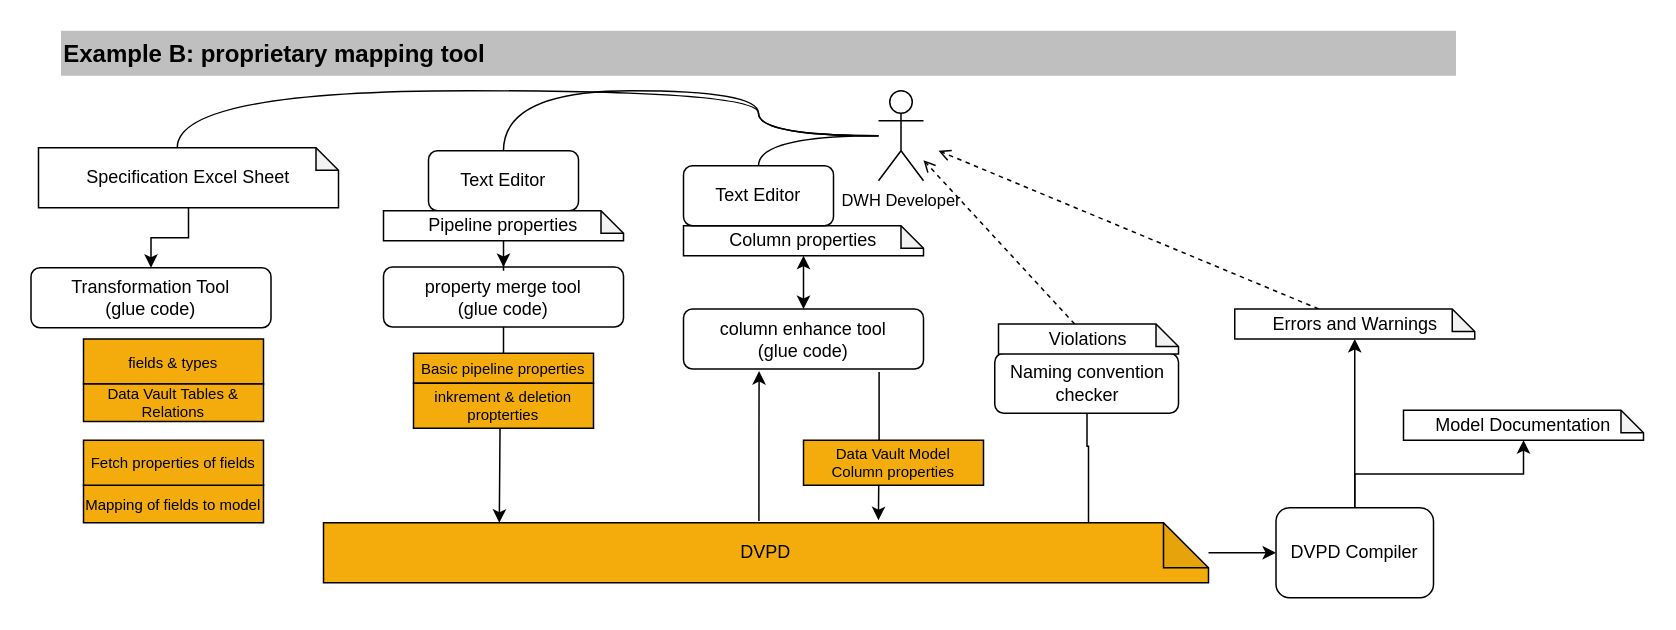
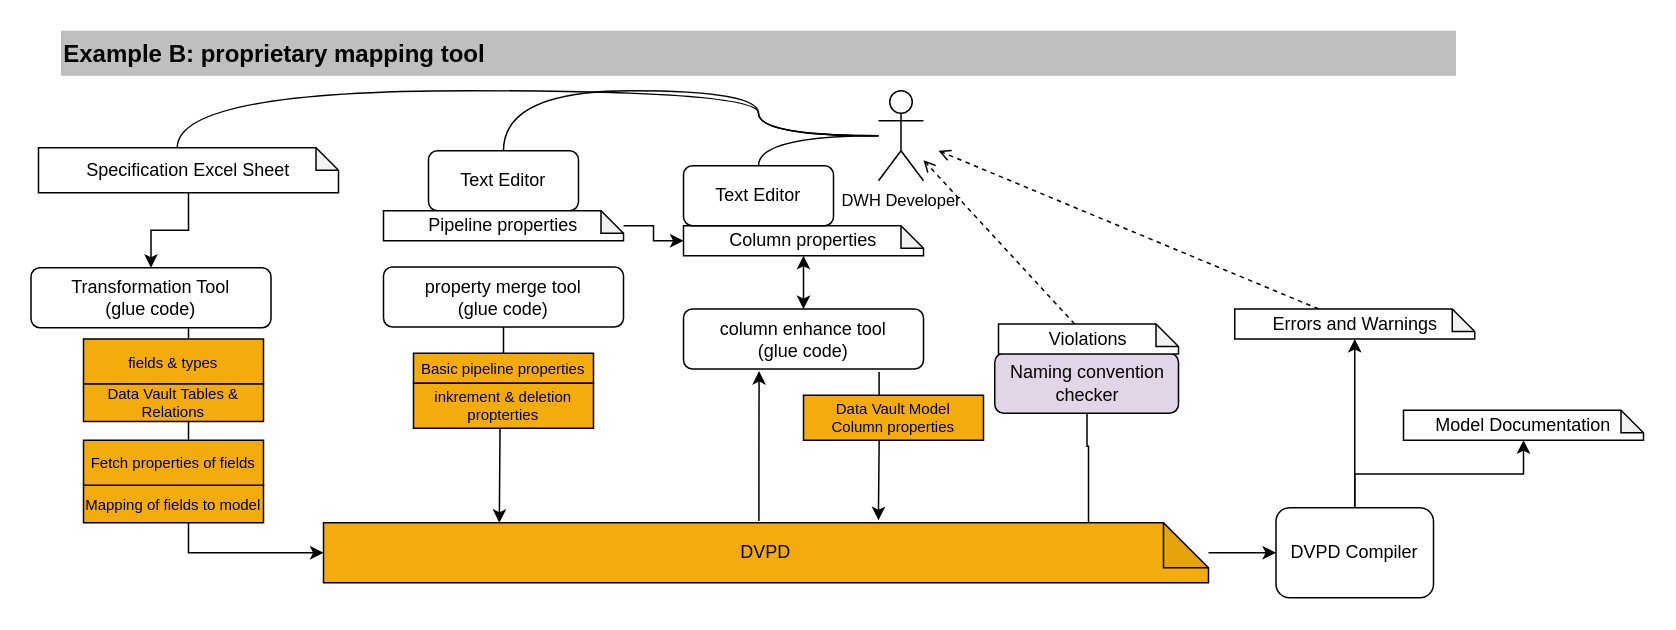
  <mxCell id="0" />
  <mxCell id="1" parent="0" />
  <mxCell id="2" value="Example B: proprietary mapping tool" style="rounded=0;whiteSpace=wrap;html=1;strokeColor=none;fillColor=#BFBFBF;fontStyle=1;align=left;fontSize=16;" parent="1" vertex="1"><mxGeometry x="40" y="20" width="930" height="30" as="geometry" /></mxCell>
  <mxCell id="3" style="edgeStyle=orthogonalEdgeStyle;shape=connector;rounded=0;orthogonalLoop=1;jettySize=auto;html=1;entryX=0.5;entryY=0;entryDx=0;entryDy=0;labelBackgroundColor=default;strokeColor=default;fontFamily=Helvetica;fontSize=11;fontColor=default;endArrow=classic;" parent="1" source="4" target="5" edge="1"><mxGeometry relative="1" as="geometry" /></mxCell>
- <mxCell id="4" value="Specification Excel Sheet" style="shape=note;whiteSpace=wrap;html=1;backgroundOutline=1;darkOpacity=0.05;size=15;" parent="1" vertex="1"><mxGeometry x="25" y="98" width="200" height="40" as="geometry" /></mxCell>
+ <mxCell id="4" value="Specification Excel Sheet" style="shape=note;whiteSpace=wrap;html=1;backgroundOutline=1;darkOpacity=0.05;size=15;" parent="1" vertex="1"><mxGeometry x="25" y="98" width="200" height="30" as="geometry" /></mxCell>
  <mxCell id="5" value="Transformation Tool&lt;br&gt;(glue code)" style="rounded=1;whiteSpace=wrap;html=1;" parent="1" vertex="1"><mxGeometry x="20" y="178" width="160" height="40" as="geometry" /></mxCell>
  <mxCell id="6" style="edgeStyle=orthogonalEdgeStyle;rounded=0;orthogonalLoop=1;jettySize=auto;html=1;entryX=0.419;entryY=0.075;entryDx=0;entryDy=0;entryPerimeter=0;" parent="1" source="13" edge="1"><mxGeometry relative="1" as="geometry"><mxPoint x="332.21" y="348" as="targetPoint" /></mxGeometry></mxCell>
  <mxCell id="7" value="Basic pipeline properties" style="rounded=0;whiteSpace=wrap;html=1;fillColor=#F3AC0C;gradientColor=none;fontSize=10;" parent="1" vertex="1"><mxGeometry x="275" y="235" width="120" height="20" as="geometry" /></mxCell>
+ <mxCell id="8" style="edgeStyle=orthogonalEdgeStyle;rounded=0;orthogonalLoop=1;jettySize=auto;html=1;entryX=0;entryY=0.5;entryDx=0;entryDy=0;entryPerimeter=0;" parent="1" source="5" target="12" edge="1"><mxGeometry relative="1" as="geometry"><Array as="points"><mxPoint x="125" y="368" /></Array></mxGeometry></mxCell>
  <mxCell id="9" style="edgeStyle=orthogonalEdgeStyle;shape=connector;rounded=0;orthogonalLoop=1;jettySize=auto;html=1;labelBackgroundColor=default;strokeColor=default;fontFamily=Helvetica;fontSize=11;fontColor=default;endArrow=classic;" parent="1" source="12" target="24" edge="1"><mxGeometry relative="1" as="geometry" /></mxCell>
  <mxCell id="10" style="edgeStyle=orthogonalEdgeStyle;shape=connector;rounded=0;orthogonalLoop=1;jettySize=auto;html=1;labelBackgroundColor=default;strokeColor=default;fontFamily=Helvetica;fontSize=11;fontColor=default;endArrow=classic;exitX=0.492;exitY=-0.029;exitDx=0;exitDy=0;exitPerimeter=0;entryX=0.315;entryY=1.034;entryDx=0;entryDy=0;entryPerimeter=0;" parent="1" source="12" target="34" edge="1"><mxGeometry relative="1" as="geometry"><mxPoint x="505" y="250" as="targetPoint" /></mxGeometry></mxCell>
  <mxCell id="11" style="edgeStyle=orthogonalEdgeStyle;shape=connector;rounded=0;orthogonalLoop=1;jettySize=auto;html=1;labelBackgroundColor=default;strokeColor=default;fontFamily=Helvetica;fontSize=11;fontColor=default;endArrow=none;endFill=0;" parent="1" source="12" target="37" edge="1"><mxGeometry relative="1" as="geometry"><Array as="points"><mxPoint x="725" y="297" /><mxPoint x="724" y="297" /></Array></mxGeometry></mxCell>
  <mxCell id="12" value="DVPD" style="shape=note;whiteSpace=wrap;html=1;backgroundOutline=1;darkOpacity=0.05;fillColor=#F3AC0C;gradientColor=none;" parent="1" vertex="1"><mxGeometry x="215" y="348" width="590" height="40" as="geometry" /></mxCell>
  <mxCell id="13" value="property merge tool&lt;br&gt;(glue code)" style="rounded=1;whiteSpace=wrap;html=1;" parent="1" vertex="1"><mxGeometry x="255" y="177.5" width="160" height="40" as="geometry" /></mxCell>
  <mxCell id="14" value="Text Editor" style="rounded=1;whiteSpace=wrap;html=1;" parent="1" vertex="1"><mxGeometry x="285" y="100" width="100" height="40" as="geometry" /></mxCell>
- <mxCell id="15" style="edgeStyle=orthogonalEdgeStyle;rounded=0;orthogonalLoop=1;jettySize=auto;html=1;entryX=0.5;entryY=0;entryDx=0;entryDy=0;" parent="1" source="16" target="13" edge="1"><mxGeometry relative="1" as="geometry" /></mxCell>
+ <mxCell id="15" style="edgeStyle=orthogonalEdgeStyle;rounded=0;orthogonalLoop=1;jettySize=auto;html=1;" parent="1" source="16" target="32" edge="1"><mxGeometry relative="1" as="geometry" /></mxCell>
  <mxCell id="16" value="Pipeline properties" style="shape=note;whiteSpace=wrap;html=1;backgroundOutline=1;darkOpacity=0.05;size=15;" parent="1" vertex="1"><mxGeometry x="255" y="140" width="160" height="20" as="geometry" /></mxCell>
  <mxCell id="17" value="inkrement &amp;amp; deletion propterties" style="rounded=0;whiteSpace=wrap;html=1;fillColor=#F3AC0C;gradientColor=none;fontSize=10;" parent="1" vertex="1"><mxGeometry x="275" y="255" width="120" height="30" as="geometry" /></mxCell>
  <mxCell id="18" value="fields &amp;amp; types" style="rounded=0;whiteSpace=wrap;html=1;fillColor=#F3AC0C;gradientColor=none;fontSize=10;" parent="1" vertex="1"><mxGeometry x="55" y="225.5" width="120" height="30" as="geometry" /></mxCell>
  <mxCell id="19" value="Mapping of fields to model" style="rounded=0;whiteSpace=wrap;html=1;fillColor=#F3AC0C;gradientColor=none;fontSize=10;" parent="1" vertex="1"><mxGeometry x="55" y="323" width="120" height="25" as="geometry" /></mxCell>
  <mxCell id="20" value="Data Vault&amp;nbsp;Tables &amp;amp; Relations" style="rounded=0;whiteSpace=wrap;html=1;fillColor=#F3AC0C;gradientColor=none;fontSize=10;" parent="1" vertex="1"><mxGeometry x="55" y="255.5" width="120" height="25" as="geometry" /></mxCell>
  <mxCell id="21" value="Fetch properties of fields" style="rounded=0;whiteSpace=wrap;html=1;fillColor=#F3AC0C;gradientColor=none;fontSize=10;" parent="1" vertex="1"><mxGeometry x="55" y="293" width="120" height="30" as="geometry" /></mxCell>
  <mxCell id="22" style="edgeStyle=orthogonalEdgeStyle;shape=connector;rounded=0;orthogonalLoop=1;jettySize=auto;html=1;entryX=0.5;entryY=1;entryDx=0;entryDy=0;entryPerimeter=0;labelBackgroundColor=default;strokeColor=default;fontFamily=Helvetica;fontSize=11;fontColor=default;endArrow=classic;" parent="1" source="24" target="26" edge="1"><mxGeometry relative="1" as="geometry" /></mxCell>
  <mxCell id="23" style="edgeStyle=orthogonalEdgeStyle;shape=connector;rounded=0;orthogonalLoop=1;jettySize=auto;html=1;labelBackgroundColor=default;strokeColor=default;fontFamily=Helvetica;fontSize=11;fontColor=default;endArrow=classic;" parent="1" source="24" target="40" edge="1"><mxGeometry relative="1" as="geometry" /></mxCell>
  <mxCell id="24" value="DVPD Compiler" style="rounded=1;whiteSpace=wrap;html=1;" parent="1" vertex="1"><mxGeometry x="850" y="338" width="105" height="60" as="geometry" /></mxCell>
  <mxCell id="25" style="shape=connector;rounded=0;orthogonalLoop=1;jettySize=auto;html=1;labelBackgroundColor=default;strokeColor=default;fontFamily=Helvetica;fontSize=11;fontColor=default;endArrow=open;dashed=1;endFill=0;" parent="1" source="26" edge="1"><mxGeometry relative="1" as="geometry"><mxPoint x="625" y="100" as="targetPoint" /></mxGeometry></mxCell>
  <mxCell id="26" value="Errors and Warnings" style="shape=note;whiteSpace=wrap;html=1;backgroundOutline=1;darkOpacity=0.05;size=15;" parent="1" vertex="1"><mxGeometry x="822.5" y="205.5" width="160" height="20" as="geometry" /></mxCell>
  <mxCell id="27" style="edgeStyle=orthogonalEdgeStyle;shape=connector;orthogonalLoop=1;jettySize=auto;html=1;entryX=0.5;entryY=0;entryDx=0;entryDy=0;labelBackgroundColor=default;strokeColor=default;fontFamily=Helvetica;fontSize=11;fontColor=default;endArrow=none;curved=1;endFill=0;" parent="1" source="30" target="14" edge="1"><mxGeometry relative="1" as="geometry"><Array as="points"><mxPoint x="505" y="90" /><mxPoint x="505" y="60" /><mxPoint x="335" y="60" /></Array></mxGeometry></mxCell>
  <mxCell id="28" style="edgeStyle=orthogonalEdgeStyle;shape=connector;orthogonalLoop=1;jettySize=auto;html=1;entryX=0;entryY=0;entryDx=92.5;entryDy=0;entryPerimeter=0;labelBackgroundColor=default;strokeColor=default;fontFamily=Helvetica;fontSize=11;fontColor=default;endArrow=none;curved=1;endFill=0;" parent="1" target="4" edge="1"><mxGeometry relative="1" as="geometry"><mxPoint x="585" y="90" as="sourcePoint" /><Array as="points"><mxPoint x="505" y="90" /><mxPoint x="505" y="60" /><mxPoint x="118" y="60" /></Array></mxGeometry></mxCell>
  <mxCell id="29" style="edgeStyle=orthogonalEdgeStyle;shape=connector;curved=1;rounded=1;orthogonalLoop=1;jettySize=auto;html=1;labelBackgroundColor=default;strokeColor=default;fontFamily=Helvetica;fontSize=11;fontColor=default;endArrow=none;endFill=0;entryX=0.5;entryY=0;entryDx=0;entryDy=0;" parent="1" source="30" target="35" edge="1"><mxGeometry relative="1" as="geometry" /></mxCell>
  <mxCell id="30" value="DWH Developer" style="shape=umlActor;verticalLabelPosition=bottom;verticalAlign=top;html=1;outlineConnect=0;fontFamily=Helvetica;fontSize=11;fontColor=default;" parent="1" vertex="1"><mxGeometry x="585" y="60" width="30" height="60" as="geometry" /></mxCell>
  <mxCell id="31" style="edgeStyle=orthogonalEdgeStyle;shape=connector;rounded=0;orthogonalLoop=1;jettySize=auto;html=1;entryX=0.5;entryY=0;entryDx=0;entryDy=0;labelBackgroundColor=default;strokeColor=default;fontFamily=Helvetica;fontSize=11;fontColor=default;endArrow=classic;startArrow=classic;startFill=1;" parent="1" source="32" target="34" edge="1"><mxGeometry relative="1" as="geometry" /></mxCell>
  <mxCell id="32" value="Column properties" style="shape=note;whiteSpace=wrap;html=1;backgroundOutline=1;darkOpacity=0.05;size=15;" parent="1" vertex="1"><mxGeometry x="455" y="150" width="160" height="20" as="geometry" /></mxCell>
  <mxCell id="33" style="edgeStyle=orthogonalEdgeStyle;shape=connector;rounded=0;orthogonalLoop=1;jettySize=auto;html=1;entryX=0.627;entryY=-0.043;entryDx=0;entryDy=0;entryPerimeter=0;labelBackgroundColor=default;strokeColor=default;fontFamily=Helvetica;fontSize=11;fontColor=default;endArrow=classic;exitX=0.815;exitY=1.048;exitDx=0;exitDy=0;exitPerimeter=0;" parent="1" source="34" target="12" edge="1"><mxGeometry relative="1" as="geometry" /></mxCell>
  <mxCell id="34" value="column enhance tool&lt;br&gt;(glue code)" style="rounded=1;whiteSpace=wrap;html=1;" parent="1" vertex="1"><mxGeometry x="455" y="205.5" width="160" height="40" as="geometry" /></mxCell>
  <mxCell id="35" value="Text Editor" style="rounded=1;whiteSpace=wrap;html=1;" parent="1" vertex="1"><mxGeometry x="455" y="110" width="100" height="40" as="geometry" /></mxCell>
- <mxCell id="36" value="Data Vault Model&lt;br style=&quot;font-size: 10px;&quot;&gt;Column properties" style="rounded=0;whiteSpace=wrap;html=1;fillColor=#F3AC0C;gradientColor=none;fontSize=10;" parent="1" vertex="1"><mxGeometry x="535" y="293" width="120" height="30" as="geometry" /></mxCell>
- <mxCell id="37" value="Naming convention checker" style="rounded=1;whiteSpace=wrap;html=1;" parent="1" vertex="1"><mxGeometry x="662.5" y="235" width="122.5" height="40" as="geometry" /></mxCell>
+ <mxCell id="36" value="Data Vault Model&lt;br style=&quot;font-size: 10px;&quot;&gt;Column properties" style="rounded=0;whiteSpace=wrap;html=1;fillColor=#F3AC0C;gradientColor=none;fontSize=10;" parent="1" vertex="1"><mxGeometry x="535" y="263" width="120" height="30" as="geometry" /></mxCell>
+ <mxCell id="37" value="Naming convention checker" style="rounded=1;whiteSpace=wrap;html=1;fillColor=#e1d5e7;" parent="1" vertex="1"><mxGeometry x="662.5" y="235" width="122.5" height="40" as="geometry" /></mxCell>
  <mxCell id="38" style="edgeStyle=none;shape=connector;rounded=0;orthogonalLoop=1;jettySize=auto;html=1;dashed=1;labelBackgroundColor=default;strokeColor=default;fontFamily=Helvetica;fontSize=11;fontColor=default;endArrow=open;endFill=0;" parent="1" source="39" target="30" edge="1"><mxGeometry relative="1" as="geometry" /></mxCell>
  <mxCell id="39" value="Violations" style="shape=note;whiteSpace=wrap;html=1;backgroundOutline=1;darkOpacity=0.05;size=15;" parent="1" vertex="1"><mxGeometry x="665" y="215.5" width="120" height="20" as="geometry" /></mxCell>
  <mxCell id="40" value="Model Documentation" style="shape=note;whiteSpace=wrap;html=1;backgroundOutline=1;darkOpacity=0.05;size=15;" parent="1" vertex="1"><mxGeometry x="935" y="273" width="160" height="20" as="geometry" /></mxCell>
